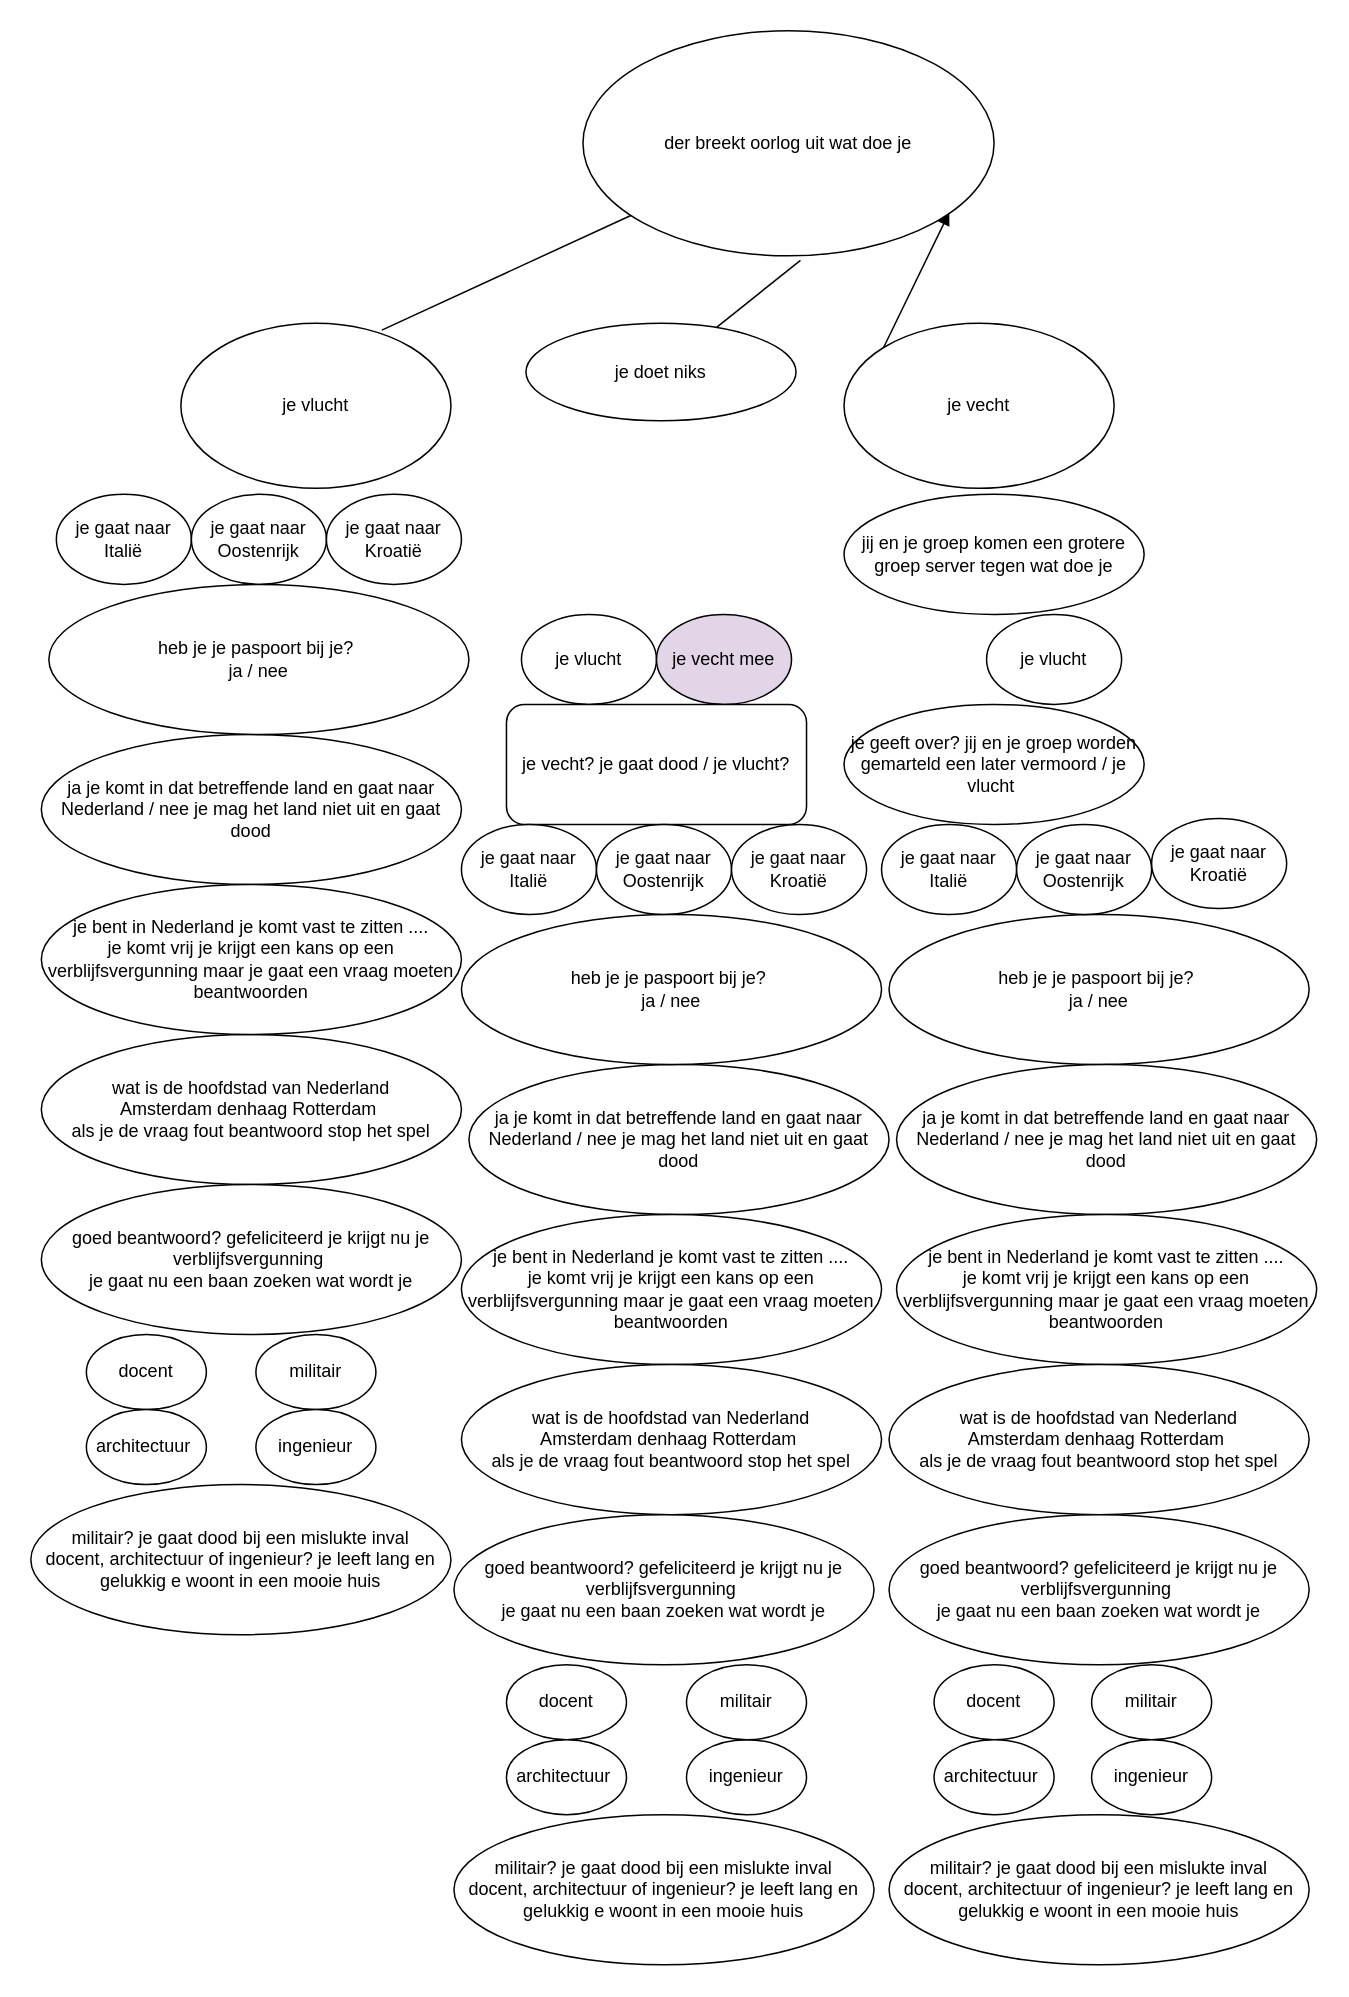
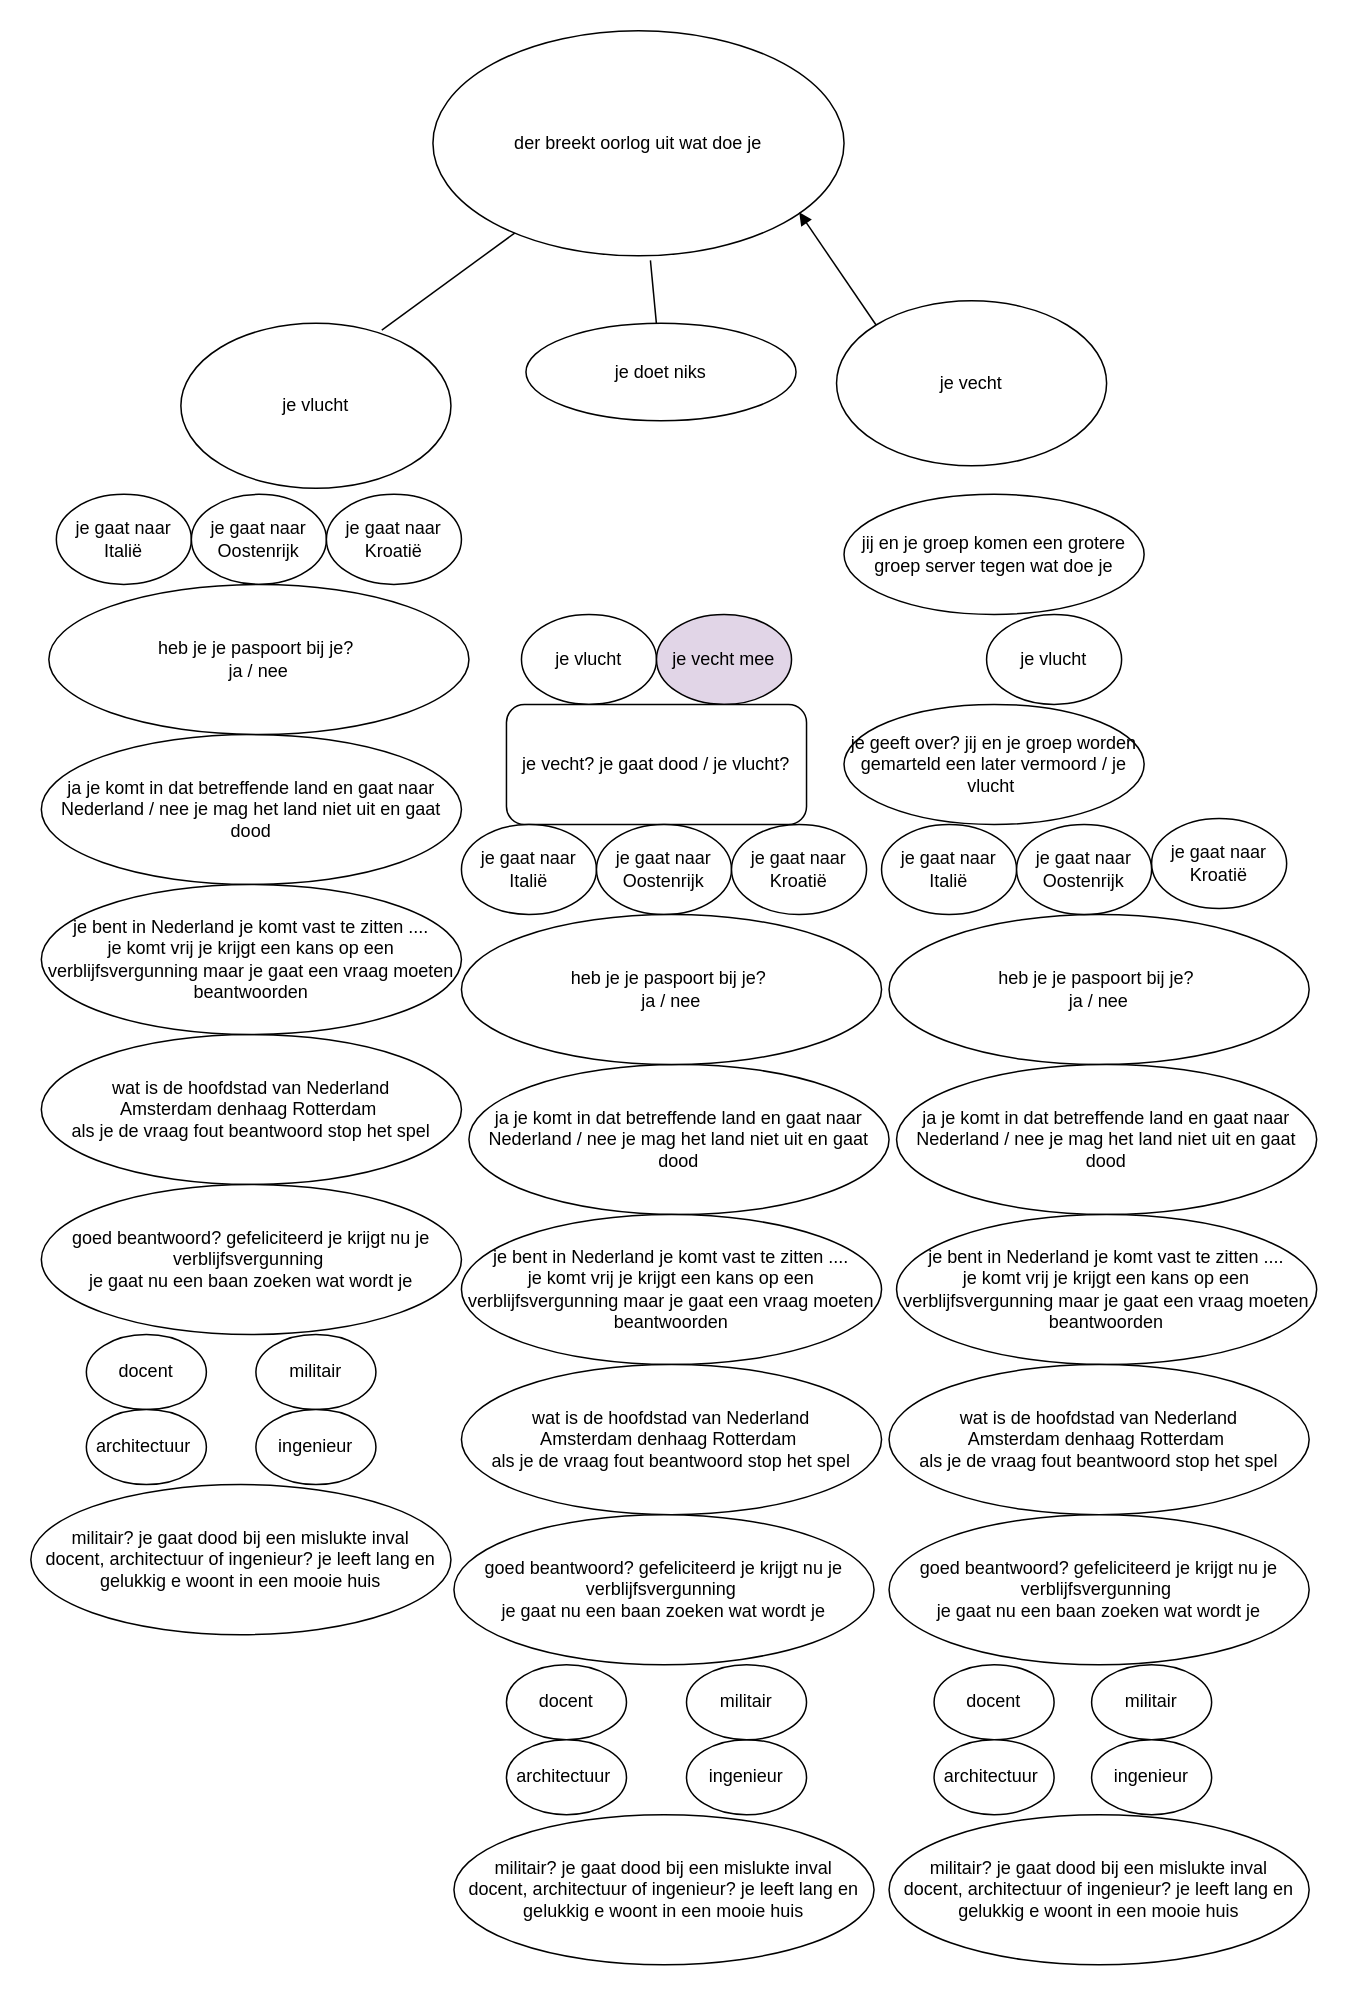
  <mxCell id="0" />
  <mxCell id="1" parent="0" />
- <mxCell id="2" value="der breekt oorlog uit wat doe je" style="ellipse;whiteSpace=wrap;html=1;" vertex="1" parent="1"><mxGeometry x="388" y="20" width="274" height="150" as="geometry" /></mxCell>
+ <mxCell id="2" value="der breekt oorlog uit wat doe je" style="ellipse;whiteSpace=wrap;html=1;" vertex="1" parent="1"><mxGeometry x="288" y="20" width="274" height="150" as="geometry" /></mxCell>
  <mxCell id="3" value="je vlucht" style="ellipse;whiteSpace=wrap;html=1;" vertex="1" parent="1"><mxGeometry x="120" y="215" width="180" height="110" as="geometry" /></mxCell>
  <mxCell id="4" value="je doet niks" style="ellipse;whiteSpace=wrap;html=1;" vertex="1" parent="1"><mxGeometry x="350" y="215" width="180" height="65" as="geometry" /></mxCell>
- <mxCell id="5" value="je vecht" style="ellipse;whiteSpace=wrap;html=1;" vertex="1" parent="1"><mxGeometry x="562" y="215" width="180" height="110" as="geometry" /></mxCell>
+ <mxCell id="5" value="je vecht" style="ellipse;whiteSpace=wrap;html=1;" vertex="1" parent="1"><mxGeometry x="557" y="200" width="180" height="110" as="geometry" /></mxCell>
  <mxCell id="6" value="" style="endArrow=none;html=1;rounded=0;exitX=0.744;exitY=0.041;exitDx=0;exitDy=0;exitPerimeter=0;" edge="1" parent="1" source="3" target="2"><mxGeometry width="50" height="50" relative="1" as="geometry"><mxPoint x="280" y="195" as="sourcePoint" /><mxPoint x="288" y="165" as="targetPoint" /></mxGeometry></mxCell>
  <mxCell id="7" value="" style="endArrow=none;html=1;rounded=0;entryX=0.529;entryY=1.02;entryDx=0;entryDy=0;entryPerimeter=0;" edge="1" parent="1" source="4" target="2"><mxGeometry width="50" height="50" relative="1" as="geometry"><mxPoint x="390" y="215" as="sourcePoint" /><mxPoint x="440" y="185" as="targetPoint" /></mxGeometry></mxCell>
  <mxCell id="8" value="" style="endArrow=block;html=1;rounded=0;entryX=0.891;entryY=0.807;entryDx=0;entryDy=0;entryPerimeter=0;exitX=0;exitY=0;exitDx=0;exitDy=0;" edge="1" parent="1" source="5" target="2"><mxGeometry width="50" height="50" relative="1" as="geometry"><mxPoint x="580" y="215" as="sourcePoint" /><mxPoint x="630" y="165" as="targetPoint" /></mxGeometry></mxCell>
  <mxCell id="9" value="je gaat naar Italië" style="ellipse;whiteSpace=wrap;html=1;" vertex="1" parent="1"><mxGeometry x="37" y="329" width="90" height="60" as="geometry" /></mxCell>
  <mxCell id="10" value="je gaat naar Oostenrijk" style="ellipse;whiteSpace=wrap;html=1;" vertex="1" parent="1"><mxGeometry x="127" y="329" width="90" height="60" as="geometry" /></mxCell>
  <mxCell id="11" value="je gaat naar Kroatië" style="ellipse;whiteSpace=wrap;html=1;" vertex="1" parent="1"><mxGeometry x="217" y="329" width="90" height="60" as="geometry" /></mxCell>
  <mxCell id="12" value="je vlucht" style="ellipse;whiteSpace=wrap;html=1;" vertex="1" parent="1"><mxGeometry x="347" y="409" width="90" height="60" as="geometry" /></mxCell>
  <mxCell id="13" value="je vecht mee" style="ellipse;whiteSpace=wrap;html=1;fillColor=#e1d5e7;" vertex="1" parent="1"><mxGeometry x="437" y="409" width="90" height="60" as="geometry" /></mxCell>
  <mxCell id="14" value="je vlucht" style="ellipse;whiteSpace=wrap;html=1;" vertex="1" parent="1"><mxGeometry x="657" y="409" width="90" height="60" as="geometry" /></mxCell>
  <mxCell id="15" value="heb je je paspoort bij je?&amp;nbsp;&lt;br&gt;ja / nee" style="ellipse;whiteSpace=wrap;html=1;" vertex="1" parent="1"><mxGeometry x="592" y="609" width="280" height="100" as="geometry" /></mxCell>
  <mxCell id="16" value="ja je komt in dat betreffende land en gaat naar Nederland / nee je mag het land niet uit en gaat dood" style="ellipse;whiteSpace=wrap;html=1;" vertex="1" parent="1"><mxGeometry x="27" y="489" width="280" height="100" as="geometry" /></mxCell>
  <mxCell id="17" value="wat is de hoofdstad van Nederland&lt;br&gt;Amsterdam denhaag Rotterdam&amp;nbsp;&lt;br&gt;als je de vraag fout beantwoord stop het spel" style="ellipse;whiteSpace=wrap;html=1;" vertex="1" parent="1"><mxGeometry x="27" y="689" width="280" height="100" as="geometry" /></mxCell>
  <mxCell id="18" value="je bent in Nederland je komt vast te zitten ....&lt;br&gt;je komt vrij je krijgt een kans op een verblijfsvergunning maar je gaat een vraag moeten beantwoorden" style="ellipse;whiteSpace=wrap;html=1;" vertex="1" parent="1"><mxGeometry x="27" y="589" width="280" height="100" as="geometry" /></mxCell>
  <mxCell id="19" value="goed beantwoord? gefeliciteerd je krijgt nu je verblijfsvergunning&amp;nbsp;&lt;br&gt;je gaat nu een baan zoeken wat wordt je" style="ellipse;whiteSpace=wrap;html=1;" vertex="1" parent="1"><mxGeometry x="27" y="789" width="280" height="100" as="geometry" /></mxCell>
  <mxCell id="20" value="docent" style="ellipse;whiteSpace=wrap;html=1;" vertex="1" parent="1"><mxGeometry x="57" y="889" width="80" height="50" as="geometry" /></mxCell>
  <mxCell id="21" value="militair" style="ellipse;whiteSpace=wrap;html=1;" vertex="1" parent="1"><mxGeometry x="170" y="889" width="80" height="50" as="geometry" /></mxCell>
  <mxCell id="22" value="ingenieur" style="ellipse;whiteSpace=wrap;html=1;" vertex="1" parent="1"><mxGeometry x="457" y="1159" width="80" height="50" as="geometry" /></mxCell>
  <mxCell id="23" value="architectuur&amp;nbsp;" style="ellipse;whiteSpace=wrap;html=1;" vertex="1" parent="1"><mxGeometry x="57" y="939" width="80" height="50" as="geometry" /></mxCell>
  <mxCell id="24" value="militair? je gaat dood bij een mislukte inval&lt;br&gt;docent, architectuur of ingenieur? je leeft lang en gelukkig e woont in een mooie huis" style="ellipse;whiteSpace=wrap;html=1;" vertex="1" parent="1"><mxGeometry x="302" y="1209" width="280" height="100" as="geometry" /></mxCell>
  <mxCell id="25" value="jij en je groep komen een grotere groep server tegen wat doe je" style="ellipse;whiteSpace=wrap;html=1;" vertex="1" parent="1"><mxGeometry x="562" y="329" width="200" height="80" as="geometry" /></mxCell>
  <mxCell id="26" value="je vecht? je gaat dood / je vlucht?" style="whiteSpace=wrap;html=1;rounded=1;" vertex="1" parent="1"><mxGeometry x="337" y="469" width="200" height="80" as="geometry" /></mxCell>
  <mxCell id="27" value="je gaat naar Italië" style="ellipse;whiteSpace=wrap;html=1;" vertex="1" parent="1"><mxGeometry x="307" y="549" width="90" height="60" as="geometry" /></mxCell>
  <mxCell id="28" value="je gaat naar Oostenrijk" style="ellipse;whiteSpace=wrap;html=1;" vertex="1" parent="1"><mxGeometry x="397" y="549" width="90" height="60" as="geometry" /></mxCell>
  <mxCell id="29" value="je gaat naar Kroatië" style="ellipse;whiteSpace=wrap;html=1;" vertex="1" parent="1"><mxGeometry x="487" y="549" width="90" height="60" as="geometry" /></mxCell>
  <mxCell id="30" value="heb je je paspoort bij je?&amp;nbsp;&lt;br&gt;ja / nee" style="ellipse;whiteSpace=wrap;html=1;" vertex="1" parent="1"><mxGeometry x="32" y="389" width="280" height="100" as="geometry" /></mxCell>
  <mxCell id="31" value="ja je komt in dat betreffende land en gaat naar Nederland / nee je mag het land niet uit en gaat dood" style="ellipse;whiteSpace=wrap;html=1;" vertex="1" parent="1"><mxGeometry x="312" y="709" width="280" height="100" as="geometry" /></mxCell>
  <mxCell id="32" value="je bent in Nederland je komt vast te zitten ....&lt;br&gt;je komt vrij je krijgt een kans op een verblijfsvergunning maar je gaat een vraag moeten beantwoorden" style="ellipse;whiteSpace=wrap;html=1;" vertex="1" parent="1"><mxGeometry x="307" y="809" width="280" height="100" as="geometry" /></mxCell>
  <mxCell id="33" value="wat is de hoofdstad van Nederland&lt;br&gt;Amsterdam denhaag Rotterdam&amp;nbsp;&lt;br&gt;als je de vraag fout beantwoord stop het spel" style="ellipse;whiteSpace=wrap;html=1;" vertex="1" parent="1"><mxGeometry x="307" y="909" width="280" height="100" as="geometry" /></mxCell>
  <mxCell id="34" value="goed beantwoord? gefeliciteerd je krijgt nu je verblijfsvergunning&amp;nbsp;&lt;br&gt;je gaat nu een baan zoeken wat wordt je" style="ellipse;whiteSpace=wrap;html=1;" vertex="1" parent="1"><mxGeometry x="302" y="1009" width="280" height="100" as="geometry" /></mxCell>
  <mxCell id="35" value="docent" style="ellipse;whiteSpace=wrap;html=1;" vertex="1" parent="1"><mxGeometry x="337" y="1109" width="80" height="50" as="geometry" /></mxCell>
  <mxCell id="36" value="militair" style="ellipse;whiteSpace=wrap;html=1;" vertex="1" parent="1"><mxGeometry x="727" y="1109" width="80" height="50" as="geometry" /></mxCell>
  <mxCell id="37" value="architectuur&amp;nbsp;" style="ellipse;whiteSpace=wrap;html=1;" vertex="1" parent="1"><mxGeometry x="337" y="1159" width="80" height="50" as="geometry" /></mxCell>
  <mxCell id="38" value="ingenieur" style="ellipse;whiteSpace=wrap;html=1;" vertex="1" parent="1"><mxGeometry x="170" y="939" width="80" height="50" as="geometry" /></mxCell>
  <mxCell id="39" value="militair? je gaat dood bij een mislukte inval&lt;br&gt;docent, architectuur of ingenieur? je leeft lang en gelukkig e woont in een mooie huis" style="ellipse;whiteSpace=wrap;html=1;" vertex="1" parent="1"><mxGeometry x="20" y="989" width="280" height="100" as="geometry" /></mxCell>
  <mxCell id="40" value="je geeft over? jij en je groep worden gemarteld een later vermoord / je vlucht&amp;nbsp;" style="ellipse;whiteSpace=wrap;html=1;" vertex="1" parent="1"><mxGeometry x="562" y="469" width="200" height="80" as="geometry" /></mxCell>
  <mxCell id="41" value="je gaat naar Italië" style="ellipse;whiteSpace=wrap;html=1;" vertex="1" parent="1"><mxGeometry x="587" y="549" width="90" height="60" as="geometry" /></mxCell>
  <mxCell id="42" value="je gaat naar Oostenrijk" style="ellipse;whiteSpace=wrap;html=1;" vertex="1" parent="1"><mxGeometry x="677" y="549" width="90" height="60" as="geometry" /></mxCell>
  <mxCell id="43" value="je gaat naar Kroatië" style="ellipse;whiteSpace=wrap;html=1;" vertex="1" parent="1"><mxGeometry x="767" y="545" width="90" height="60" as="geometry" /></mxCell>
  <mxCell id="44" value="heb je je paspoort bij je?&amp;nbsp;&lt;br&gt;ja / nee" style="ellipse;whiteSpace=wrap;html=1;" vertex="1" parent="1"><mxGeometry x="307" y="609" width="280" height="100" as="geometry" /></mxCell>
  <mxCell id="45" value="ja je komt in dat betreffende land en gaat naar Nederland / nee je mag het land niet uit en gaat dood" style="ellipse;whiteSpace=wrap;html=1;" vertex="1" parent="1"><mxGeometry x="597" y="709" width="280" height="100" as="geometry" /></mxCell>
  <mxCell id="46" value="je bent in Nederland je komt vast te zitten ....&lt;br&gt;je komt vrij je krijgt een kans op een verblijfsvergunning maar je gaat een vraag moeten beantwoorden" style="ellipse;whiteSpace=wrap;html=1;" vertex="1" parent="1"><mxGeometry x="597" y="809" width="280" height="100" as="geometry" /></mxCell>
  <mxCell id="47" value="wat is de hoofdstad van Nederland&lt;br&gt;Amsterdam denhaag Rotterdam&amp;nbsp;&lt;br&gt;als je de vraag fout beantwoord stop het spel" style="ellipse;whiteSpace=wrap;html=1;" vertex="1" parent="1"><mxGeometry x="592" y="909" width="280" height="100" as="geometry" /></mxCell>
  <mxCell id="48" value="goed beantwoord? gefeliciteerd je krijgt nu je verblijfsvergunning&amp;nbsp;&lt;br&gt;je gaat nu een baan zoeken wat wordt je" style="ellipse;whiteSpace=wrap;html=1;" vertex="1" parent="1"><mxGeometry x="592" y="1009" width="280" height="100" as="geometry" /></mxCell>
  <mxCell id="49" value="docent" style="ellipse;whiteSpace=wrap;html=1;" vertex="1" parent="1"><mxGeometry x="622" y="1109" width="80" height="50" as="geometry" /></mxCell>
  <mxCell id="50" value="militair" style="ellipse;whiteSpace=wrap;html=1;" vertex="1" parent="1"><mxGeometry x="457" y="1109" width="80" height="50" as="geometry" /></mxCell>
  <mxCell id="51" value="architectuur&amp;nbsp;" style="ellipse;whiteSpace=wrap;html=1;" vertex="1" parent="1"><mxGeometry x="622" y="1159" width="80" height="50" as="geometry" /></mxCell>
  <mxCell id="52" value="ingenieur" style="ellipse;whiteSpace=wrap;html=1;" vertex="1" parent="1"><mxGeometry x="727" y="1159" width="80" height="50" as="geometry" /></mxCell>
  <mxCell id="53" value="militair? je gaat dood bij een mislukte inval&lt;br&gt;docent, architectuur of ingenieur? je leeft lang en gelukkig e woont in een mooie huis" style="ellipse;whiteSpace=wrap;html=1;" vertex="1" parent="1"><mxGeometry x="592" y="1209" width="280" height="100" as="geometry" /></mxCell>
